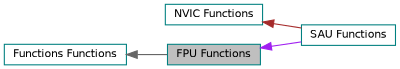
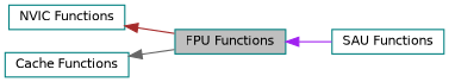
  digraph {
    rankdir=LR
    node [color=teal fillcolor=white fontname=Helvetica fontsize=10 shape=box style=filled]
    edge [dir=back fontname=Helvetica fontsize=10 labelfontname=Helvetica labelfontsize=10 shape=plaintext style=solid]
    n1 [height=0.2 label="SAU Functions" width=0.4]
    n2 [height=0.2 label="NVIC Functions" width=0.4]
    n3 [fillcolor=grey75 fontcolor=black height=0.2 label="FPU Functions" width=0.4]
-   n4 [height=0.2 label="Functions Functions" width=0.4]
-   n2 -> n1 [color=brown]
+   n4 [height=0.2 label="Cache Functions" width=0.4]
+   n2 -> n3 [color=brown]
    n3 -> n1 [color=purple]
    n4 -> n3 [color=gray40]
  }
